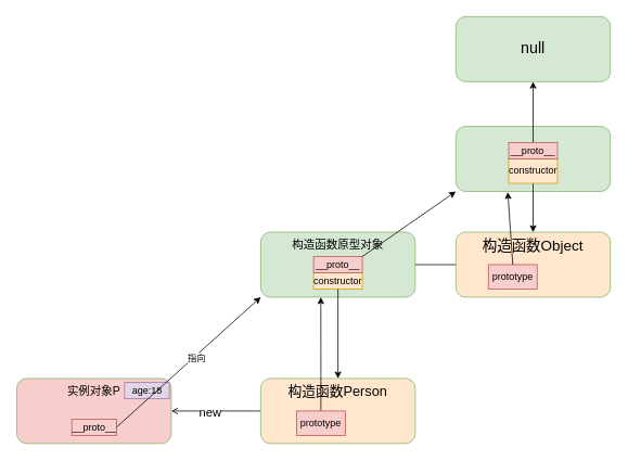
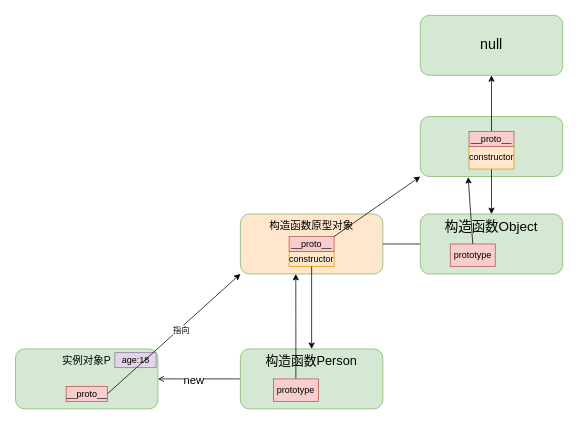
  <mxCell id="0" />
  <mxCell id="1" parent="0" />
- <mxCell id="2" value="&lt;font style=&quot;font-size: 14px;&quot;&gt;实例对象P&lt;/font&gt;" style="rounded=1;whiteSpace=wrap;html=1;verticalAlign=top;fillColor=#f8cecc;strokeColor=#82b366;" parent="1" vertex="1"><mxGeometry x="20" y="465" width="190" height="80" as="geometry" /></mxCell>
+ <mxCell id="2" value="&lt;font style=&quot;font-size: 14px;&quot;&gt;实例对象P&lt;/font&gt;" style="rounded=1;whiteSpace=wrap;html=1;verticalAlign=top;fillColor=#d5e8d4;strokeColor=#82b366;" parent="1" vertex="1"><mxGeometry x="20" y="465" width="190" height="80" as="geometry" /></mxCell>
  <mxCell id="3" value="age:18" style="text;html=1;strokeColor=#9673a6;fillColor=#e1d5e7;align=center;verticalAlign=middle;whiteSpace=wrap;rounded=0;" parent="1" vertex="1"><mxGeometry x="152.5" y="470" width="55" height="20" as="geometry" /></mxCell>
  <mxCell id="4" value="__proto__" style="text;html=1;strokeColor=#b85450;fillColor=#f8cecc;align=center;verticalAlign=middle;whiteSpace=wrap;rounded=0;" parent="1" vertex="1"><mxGeometry x="87.5" y="515" width="55" height="20" as="geometry" /></mxCell>
  <mxCell id="5" style="edgeStyle=orthogonalEdgeStyle;rounded=0;orthogonalLoop=1;jettySize=auto;html=1;exitX=0;exitY=0.5;exitDx=0;exitDy=0;entryX=1;entryY=0.5;entryDx=0;entryDy=0;strokeWidth=1;endArrow=open;" parent="1" source="7" target="2" edge="1"><mxGeometry relative="1" as="geometry"><Array as="points"><mxPoint x="270" y="505" /><mxPoint x="270" y="505" /></Array></mxGeometry></mxCell>
  <mxCell id="6" value="&lt;font style=&quot;font-size: 15px;&quot;&gt;new&lt;/font&gt;" style="edgeLabel;html=1;align=center;verticalAlign=middle;resizable=0;points=[];" parent="5" vertex="1" connectable="0"><mxGeometry x="0.144" y="14" relative="1" as="geometry"><mxPoint y="-14" as="offset" /></mxGeometry></mxCell>
- <mxCell id="7" value="&lt;font style=&quot;font-size: 17px;&quot;&gt;构造函数Person&lt;/font&gt;" style="rounded=1;whiteSpace=wrap;html=1;verticalAlign=top;fillColor=#ffe6cc;strokeColor=#82b366;" parent="1" vertex="1"><mxGeometry x="320" y="465" width="190" height="80" as="geometry" /></mxCell>
- <mxCell id="8" value="&lt;font style=&quot;font-size: 14px;&quot;&gt;构造函数原型对象&lt;/font&gt;" style="rounded=1;whiteSpace=wrap;html=1;verticalAlign=top;fillColor=#d5e8d4;strokeColor=#82b366;" parent="1" vertex="1"><mxGeometry x="320" y="285" width="190" height="80" as="geometry" /></mxCell>
+ <mxCell id="7" value="&lt;font style=&quot;font-size: 17px;&quot;&gt;构造函数Person&lt;/font&gt;" style="rounded=1;whiteSpace=wrap;html=1;verticalAlign=top;fillColor=#d5e8d4;strokeColor=#82b366;" parent="1" vertex="1"><mxGeometry x="320" y="465" width="190" height="80" as="geometry" /></mxCell>
+ <mxCell id="8" value="&lt;font style=&quot;font-size: 14px;&quot;&gt;构造函数原型对象&lt;/font&gt;" style="rounded=1;whiteSpace=wrap;html=1;verticalAlign=top;fillColor=#ffe6cc;strokeColor=#82b366;" parent="1" vertex="1"><mxGeometry x="320" y="285" width="190" height="80" as="geometry" /></mxCell>
  <mxCell id="9" value="" style="endArrow=classic;html=1;rounded=0;exitX=1;exitY=0.5;exitDx=0;exitDy=0;entryX=0;entryY=1;entryDx=0;entryDy=0;" parent="1" source="4" target="8" edge="1"><mxGeometry width="50" height="50" relative="1" as="geometry"><mxPoint x="260" y="415" as="sourcePoint" /><mxPoint x="310" y="365" as="targetPoint" /></mxGeometry></mxCell>
  <mxCell id="10" value="指向" style="edgeLabel;html=1;align=center;verticalAlign=middle;resizable=0;points=[];" parent="9" vertex="1" connectable="0"><mxGeometry x="0.09" y="-2" relative="1" as="geometry"><mxPoint as="offset" /></mxGeometry></mxCell>
  <mxCell id="11" value="constructor" style="text;html=1;strokeColor=#d79b00;fillColor=#ffe6cc;align=center;verticalAlign=middle;whiteSpace=wrap;rounded=0;" parent="1" vertex="1"><mxGeometry x="385" y="335" width="60" height="20" as="geometry" /></mxCell>
  <mxCell id="12" value="" style="endArrow=classic;html=1;rounded=0;exitX=0.5;exitY=1;exitDx=0;exitDy=0;" parent="1" source="11" target="7" edge="1"><mxGeometry width="50" height="50" relative="1" as="geometry"><mxPoint x="380" y="315" as="sourcePoint" /><mxPoint x="430" y="265" as="targetPoint" /></mxGeometry></mxCell>
  <mxCell id="13" value="__proto__" style="text;html=1;strokeColor=#b85450;fillColor=#f8cecc;align=center;verticalAlign=middle;whiteSpace=wrap;rounded=0;" parent="1" vertex="1"><mxGeometry x="385" y="315" width="60" height="20" as="geometry" /></mxCell>
  <mxCell id="14" value="" style="endArrow=classic;html=1;rounded=0;exitX=1;exitY=0;exitDx=0;exitDy=0;entryX=0;entryY=1;entryDx=0;entryDy=0;" parent="1" source="13" target="17" edge="1"><mxGeometry width="50" height="50" relative="1" as="geometry"><mxPoint x="540" y="195" as="sourcePoint" /><mxPoint x="610" y="165" as="targetPoint" /></mxGeometry></mxCell>
  <mxCell id="15" style="edgeStyle=orthogonalEdgeStyle;rounded=0;orthogonalLoop=1;jettySize=auto;html=1;exitX=0;exitY=0.5;exitDx=0;exitDy=0;entryX=1;entryY=0.5;entryDx=0;entryDy=0;endArrow=none;" parent="1" source="16" target="8" edge="1"><mxGeometry relative="1" as="geometry" /></mxCell>
- <mxCell id="16" value="&lt;font style=&quot;font-size: 18px;&quot;&gt;构造函数Object&lt;/font&gt;" style="rounded=1;whiteSpace=wrap;html=1;verticalAlign=top;fillColor=#ffe6cc;strokeColor=#82b366;" parent="1" vertex="1"><mxGeometry x="560" y="285" width="190" height="80" as="geometry" /></mxCell>
+ <mxCell id="16" value="&lt;font style=&quot;font-size: 18px;&quot;&gt;构造函数Object&lt;/font&gt;" style="rounded=1;whiteSpace=wrap;html=1;verticalAlign=top;fillColor=#d5e8d4;strokeColor=#82b366;" parent="1" vertex="1"><mxGeometry x="560" y="285" width="190" height="80" as="geometry" /></mxCell>
  <mxCell id="17" value="" style="rounded=1;whiteSpace=wrap;html=1;verticalAlign=middle;fillColor=#d5e8d4;strokeColor=#82b366;" parent="1" vertex="1"><mxGeometry x="560" y="155" width="190" height="80" as="geometry" /></mxCell>
  <mxCell id="18" style="edgeStyle=orthogonalEdgeStyle;rounded=0;orthogonalLoop=1;jettySize=auto;html=1;exitX=0.5;exitY=1;exitDx=0;exitDy=0;entryX=0.5;entryY=0;entryDx=0;entryDy=0;" parent="1" source="19" target="16" edge="1"><mxGeometry relative="1" as="geometry" /></mxCell>
  <mxCell id="19" value="constructor" style="text;html=1;strokeColor=#d79b00;fillColor=#ffe6cc;align=center;verticalAlign=middle;whiteSpace=wrap;rounded=0;" parent="1" vertex="1"><mxGeometry x="625" y="195" width="60" height="30" as="geometry" /></mxCell>
  <mxCell id="20" style="edgeStyle=orthogonalEdgeStyle;rounded=0;orthogonalLoop=1;jettySize=auto;html=1;exitX=0.5;exitY=0;exitDx=0;exitDy=0;entryX=0.5;entryY=1;entryDx=0;entryDy=0;" parent="1" source="21" target="22" edge="1"><mxGeometry relative="1" as="geometry" /></mxCell>
  <mxCell id="21" value="__proto__" style="text;html=1;strokeColor=#b85450;fillColor=#f8cecc;align=center;verticalAlign=middle;whiteSpace=wrap;rounded=0;" parent="1" vertex="1"><mxGeometry x="625" y="175" width="60" height="20" as="geometry" /></mxCell>
  <mxCell id="22" value="&lt;font style=&quot;font-size: 19px;&quot;&gt;null&lt;/font&gt;" style="rounded=1;whiteSpace=wrap;html=1;verticalAlign=middle;fillColor=#d5e8d4;strokeColor=#82b366;" parent="1" vertex="1"><mxGeometry x="560" y="20" width="190" height="80" as="geometry" /></mxCell>
  <mxCell id="23" style="edgeStyle=orthogonalEdgeStyle;rounded=0;orthogonalLoop=1;jettySize=auto;html=1;exitX=0.5;exitY=0;exitDx=0;exitDy=0;entryX=0.389;entryY=1;entryDx=0;entryDy=0;entryPerimeter=0;" parent="1" source="24" target="8" edge="1"><mxGeometry relative="1" as="geometry" /></mxCell>
  <mxCell id="24" value="prototype" style="text;html=1;strokeColor=#b85450;fillColor=#f8cecc;align=center;verticalAlign=middle;whiteSpace=wrap;rounded=0;" parent="1" vertex="1"><mxGeometry x="364" y="505" width="60" height="30" as="geometry" /></mxCell>
  <mxCell id="25" value="prototype" style="text;html=1;strokeColor=#b85450;fillColor=#f8cecc;align=center;verticalAlign=middle;whiteSpace=wrap;rounded=0;" parent="1" vertex="1"><mxGeometry x="600" y="325" width="60" height="30" as="geometry" /></mxCell>
  <mxCell id="26" value="" style="endArrow=classic;html=1;exitX=0.5;exitY=0;exitDx=0;exitDy=0;entryX=0.336;entryY=1.009;entryDx=0;entryDy=0;entryPerimeter=0;" edge="1" parent="1" source="25" target="17"><mxGeometry width="50" height="50" relative="1" as="geometry"><mxPoint x="635" y="515" as="sourcePoint" /><mxPoint x="685" y="465" as="targetPoint" /></mxGeometry></mxCell>
